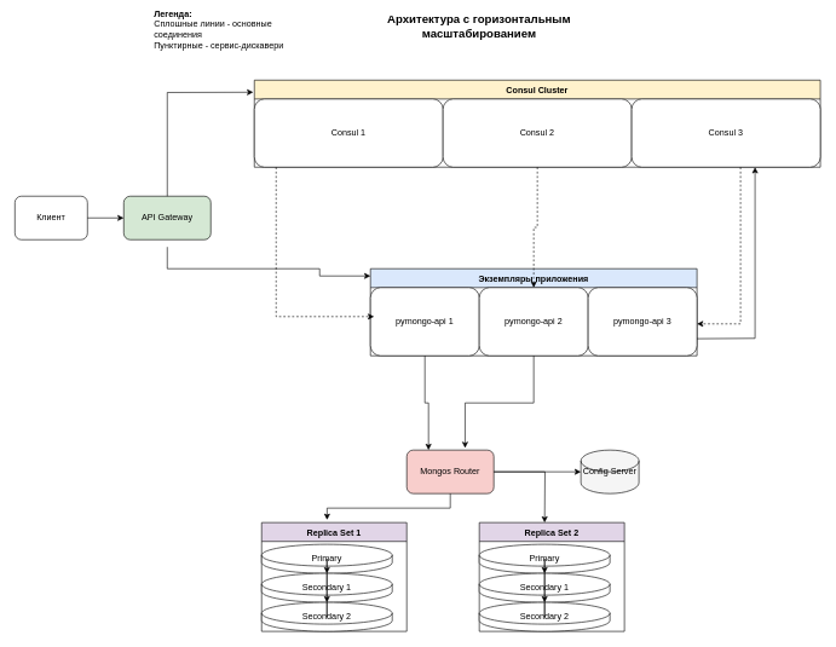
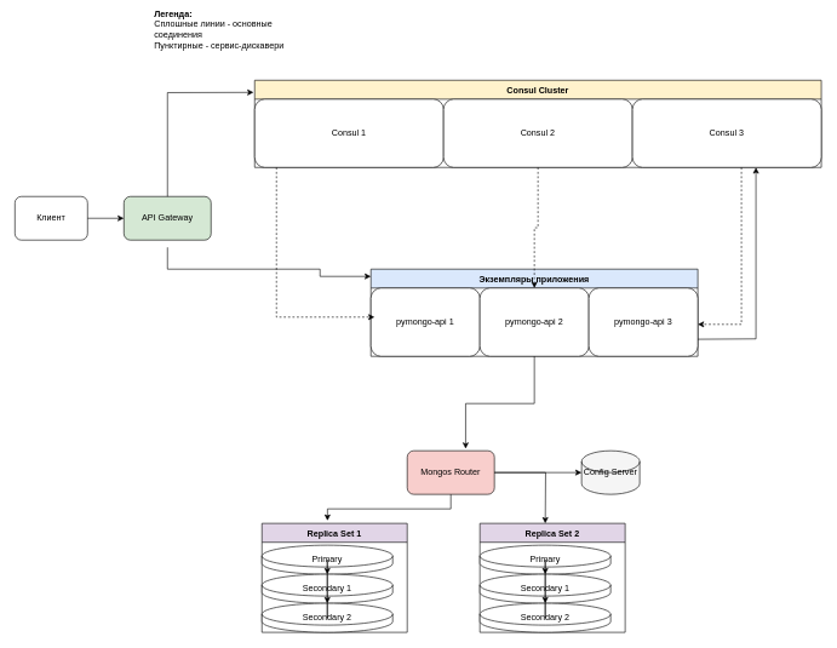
  <mxCell id="0" />
  <mxCell id="1" parent="0" />
  <mxCell id="2" value="Клиент" style="rounded=1;whiteSpace=wrap;html=1;" parent="1" vertex="1"><mxGeometry x="20" y="270" width="100" height="60" as="geometry" /></mxCell>
  <mxCell id="3" value="API Gateway" style="rounded=1;whiteSpace=wrap;html=1;fillColor=#d5e8d4;" parent="1" vertex="1"><mxGeometry x="170" y="270" width="120" height="60" as="geometry" /></mxCell>
  <mxCell id="4" value="Consul Cluster" style="swimlane;fontStyle=1;align=center;verticalAlign=top;childLayout=stackLayout;horizontal=1;startSize=26;fillColor=#fff2cc;" parent="1" vertex="1"><mxGeometry x="350" y="110" width="780" height="120" as="geometry" /></mxCell>
  <mxCell id="5" value="Consul 1" style="rounded=1;whiteSpace=wrap;html=1;" parent="4" vertex="1"><mxGeometry y="26" width="260" height="94" as="geometry" /></mxCell>
  <mxCell id="6" value="Consul 2" style="rounded=1;whiteSpace=wrap;html=1;" parent="4" vertex="1"><mxGeometry x="260" y="26" width="260" height="94" as="geometry" /></mxCell>
  <mxCell id="7" value="Consul 3" style="rounded=1;whiteSpace=wrap;html=1;" parent="4" vertex="1"><mxGeometry x="520" y="26" width="260" height="94" as="geometry" /></mxCell>
  <mxCell id="8" value="Экземпляры приложения" style="swimlane;fontStyle=1;align=center;verticalAlign=top;childLayout=stackLayout;horizontal=1;startSize=26;fillColor=#dae8fc;" parent="1" vertex="1"><mxGeometry x="510" y="370" width="450" height="120" as="geometry" /></mxCell>
  <mxCell id="9" value="pymongo-api 1" style="rounded=1;whiteSpace=wrap;html=1;" parent="8" vertex="1"><mxGeometry y="26" width="150" height="94" as="geometry" /></mxCell>
  <mxCell id="10" value="pymongo-api 2" style="rounded=1;whiteSpace=wrap;html=1;" parent="8" vertex="1"><mxGeometry x="150" y="26" width="150" height="94" as="geometry" /></mxCell>
  <mxCell id="11" value="pymongo-api 3" style="rounded=1;whiteSpace=wrap;html=1;" parent="8" vertex="1"><mxGeometry x="300" y="26" width="150" height="94" as="geometry" /></mxCell>
  <mxCell id="12" value="Mongos Router" style="rounded=1;whiteSpace=wrap;html=1;fillColor=#f8cecc;" parent="1" vertex="1"><mxGeometry x="560" y="620" width="120" height="60" as="geometry" /></mxCell>
  <mxCell id="13" value="Config Server" style="shape=cylinder3;whiteSpace=wrap;html=1;fillColor=#f5f5f5;" parent="1" vertex="1"><mxGeometry x="800" y="620" width="80" height="60" as="geometry" /></mxCell>
  <mxCell id="14" value="Replica Set 1" style="swimlane;fontStyle=1;align=center;verticalAlign=top;childLayout=stackLayout;horizontal=1;startSize=26;fillColor=#e1d5e7;" parent="1" vertex="1"><mxGeometry x="360" y="720" width="200" height="150" as="geometry" /></mxCell>
  <mxCell id="15" value="Primary" style="shape=cylinder3;whiteSpace=wrap;html=1;" parent="14" vertex="1"><mxGeometry y="30" width="180" height="40" as="geometry" /></mxCell>
  <mxCell id="16" value="Secondary 1" style="shape=cylinder3;whiteSpace=wrap;html=1;" parent="14" vertex="1"><mxGeometry y="70" width="180" height="40" as="geometry" /></mxCell>
  <mxCell id="17" value="Secondary 2" style="shape=cylinder3;whiteSpace=wrap;html=1;" parent="14" vertex="1"><mxGeometry y="110" width="180" height="40" as="geometry" /></mxCell>
  <mxCell id="18" value="Replica Set 2" style="swimlane;fontStyle=1;align=center;verticalAlign=top;childLayout=stackLayout;horizontal=1;startSize=26;fillColor=#e1d5e7;" parent="1" vertex="1"><mxGeometry x="660" y="720" width="200" height="150" as="geometry" /></mxCell>
  <mxCell id="19" value="Primary" style="shape=cylinder3;whiteSpace=wrap;html=1;" parent="18" vertex="1"><mxGeometry y="30" width="180" height="40" as="geometry" /></mxCell>
  <mxCell id="20" value="Secondary 1" style="shape=cylinder3;whiteSpace=wrap;html=1;" parent="18" vertex="1"><mxGeometry y="70" width="180" height="40" as="geometry" /></mxCell>
  <mxCell id="21" value="Secondary 2" style="shape=cylinder3;whiteSpace=wrap;html=1;" parent="18" vertex="1"><mxGeometry y="110" width="180" height="40" as="geometry" /></mxCell>
  <mxCell id="22" style="edgeStyle=orthogonalEdgeStyle;rounded=0;orthogonalLoop=1;jettySize=auto;html=1;" parent="1" source="2" target="3" edge="1"><mxGeometry relative="1" as="geometry" /></mxCell>
  <mxCell id="23" style="edgeStyle=orthogonalEdgeStyle;rounded=0;orthogonalLoop=1;jettySize=auto;html=1;entryX=0;entryY=0;entryDx=0;entryDy=0;" parent="1" edge="1"><mxGeometry relative="1" as="geometry"><mxPoint x="230" y="340" as="sourcePoint" /><mxPoint x="510" y="380" as="targetPoint" /><Array as="points"><mxPoint x="230" y="370" /><mxPoint x="440" y="370" /><mxPoint x="440" y="380" /></Array></mxGeometry></mxCell>
- <mxCell id="24" style="edgeStyle=orthogonalEdgeStyle;rounded=0;orthogonalLoop=1;jettySize=auto;html=1;entryX=0.25;entryY=0;entryDx=0;entryDy=0;" parent="1" source="9" target="12" edge="1"><mxGeometry relative="1" as="geometry" /></mxCell>
  <mxCell id="25" style="edgeStyle=orthogonalEdgeStyle;rounded=0;orthogonalLoop=1;jettySize=auto;html=1;entryX=0.67;entryY=-0.047;entryDx=0;entryDy=0;entryPerimeter=0;" parent="1" source="10" target="12" edge="1"><mxGeometry relative="1" as="geometry" /></mxCell>
  <mxCell id="26" style="edgeStyle=orthogonalEdgeStyle;rounded=0;orthogonalLoop=1;jettySize=auto;html=1;" parent="1" source="12" target="13" edge="1"><mxGeometry relative="1" as="geometry" /></mxCell>
  <mxCell id="27" style="edgeStyle=orthogonalEdgeStyle;rounded=0;orthogonalLoop=1;jettySize=auto;html=1;entryX=0.451;entryY=-0.025;entryDx=0;entryDy=0;entryPerimeter=0;" parent="1" source="12" target="14" edge="1"><mxGeometry relative="1" as="geometry" /></mxCell>
  <mxCell id="28" style="edgeStyle=orthogonalEdgeStyle;rounded=0;orthogonalLoop=1;jettySize=auto;html=1;" parent="1" source="12" edge="1"><mxGeometry relative="1" as="geometry"><mxPoint x="750" y="720" as="targetPoint" /></mxGeometry></mxCell>
  <mxCell id="29" style="edgeStyle=orthogonalEdgeStyle;rounded=0;orthogonalLoop=1;jettySize=auto;html=1;" parent="1" source="15" target="16" edge="1"><mxGeometry relative="1" as="geometry" /></mxCell>
  <mxCell id="30" style="edgeStyle=orthogonalEdgeStyle;rounded=0;orthogonalLoop=1;jettySize=auto;html=1;" parent="1" source="16" target="17" edge="1"><mxGeometry relative="1" as="geometry" /></mxCell>
  <mxCell id="31" style="edgeStyle=orthogonalEdgeStyle;rounded=0;orthogonalLoop=1;jettySize=auto;html=1;" parent="1" source="19" target="20" edge="1"><mxGeometry relative="1" as="geometry" /></mxCell>
  <mxCell id="32" style="edgeStyle=orthogonalEdgeStyle;rounded=0;orthogonalLoop=1;jettySize=auto;html=1;" parent="1" source="20" target="21" edge="1"><mxGeometry relative="1" as="geometry" /></mxCell>
  <mxCell id="33" value="&lt;b&gt;Легенда:&lt;/b&gt;&lt;div&gt;Сплошные линии - основные соединения&lt;div&gt;Пунктирные - сервис-дискавери&lt;/div&gt;" style="text;html=1;strokeColor=none;fillColor=none;align=left;verticalAlign=middle;whiteSpace=wrap;rounded=0;fontSize=12;" parent="1" vertex="1"><mxGeometry x="210" y="20" width="200" height="40" as="geometry" /></mxCell>
- <mxCell id="34" value="Архитектура с горизонтальным масштабированием" style="text;html=1;strokeColor=none;fillColor=none;align=center;verticalAlign=middle;whiteSpace=wrap;rounded=0;fontSize=16;fontStyle=1;" parent="1" vertex="1"><mxGeometry x="460" y="20" width="400" height="30" as="geometry" /></mxCell>
  <mxCell id="35" value="" style="endArrow=classic;html=1;rounded=0;exitX=0.5;exitY=0;exitDx=0;exitDy=0;entryX=-0.002;entryY=0.139;entryDx=0;entryDy=0;entryPerimeter=0;" edge="1" parent="1" source="3" target="4"><mxGeometry width="50" height="50" relative="1" as="geometry"><mxPoint x="610" y="370" as="sourcePoint" /><mxPoint x="660" y="320" as="targetPoint" /><Array as="points"><mxPoint x="230" y="127" /></Array></mxGeometry></mxCell>
  <mxCell id="36" value="" style="endArrow=classic;html=1;rounded=0;exitX=1;exitY=0.75;exitDx=0;exitDy=0;" edge="1" parent="1" source="11"><mxGeometry width="50" height="50" relative="1" as="geometry"><mxPoint x="720" y="470" as="sourcePoint" /><mxPoint x="1040" y="230" as="targetPoint" /><Array as="points"><mxPoint x="1040" y="466" /></Array></mxGeometry></mxCell>
  <mxCell id="37" style="edgeStyle=orthogonalEdgeStyle;rounded=0;orthogonalLoop=1;jettySize=auto;html=1;dashed=1;exitX=0.5;exitY=1;exitDx=0;exitDy=0;" edge="1" parent="1" source="6" target="10"><mxGeometry relative="1" as="geometry"><mxPoint x="800" y="230" as="sourcePoint" /><mxPoint x="1080" y="310" as="targetPoint" /></mxGeometry></mxCell>
  <mxCell id="38" style="edgeStyle=orthogonalEdgeStyle;rounded=0;orthogonalLoop=1;jettySize=auto;html=1;dashed=1;" edge="1" parent="1"><mxGeometry relative="1" as="geometry"><mxPoint x="1020" y="230" as="sourcePoint" /><mxPoint x="960" y="446" as="targetPoint" /><Array as="points"><mxPoint x="1020" y="280" /><mxPoint x="1020" y="446" /></Array></mxGeometry></mxCell>
  <mxCell id="39" style="edgeStyle=orthogonalEdgeStyle;rounded=0;orthogonalLoop=1;jettySize=auto;html=1;dashed=1;" edge="1" parent="1"><mxGeometry relative="1" as="geometry"><mxPoint x="380" y="230" as="sourcePoint" /><mxPoint x="515" y="436" as="targetPoint" /><Array as="points"><mxPoint x="380" y="270" /><mxPoint x="380" y="436" /></Array></mxGeometry></mxCell>
